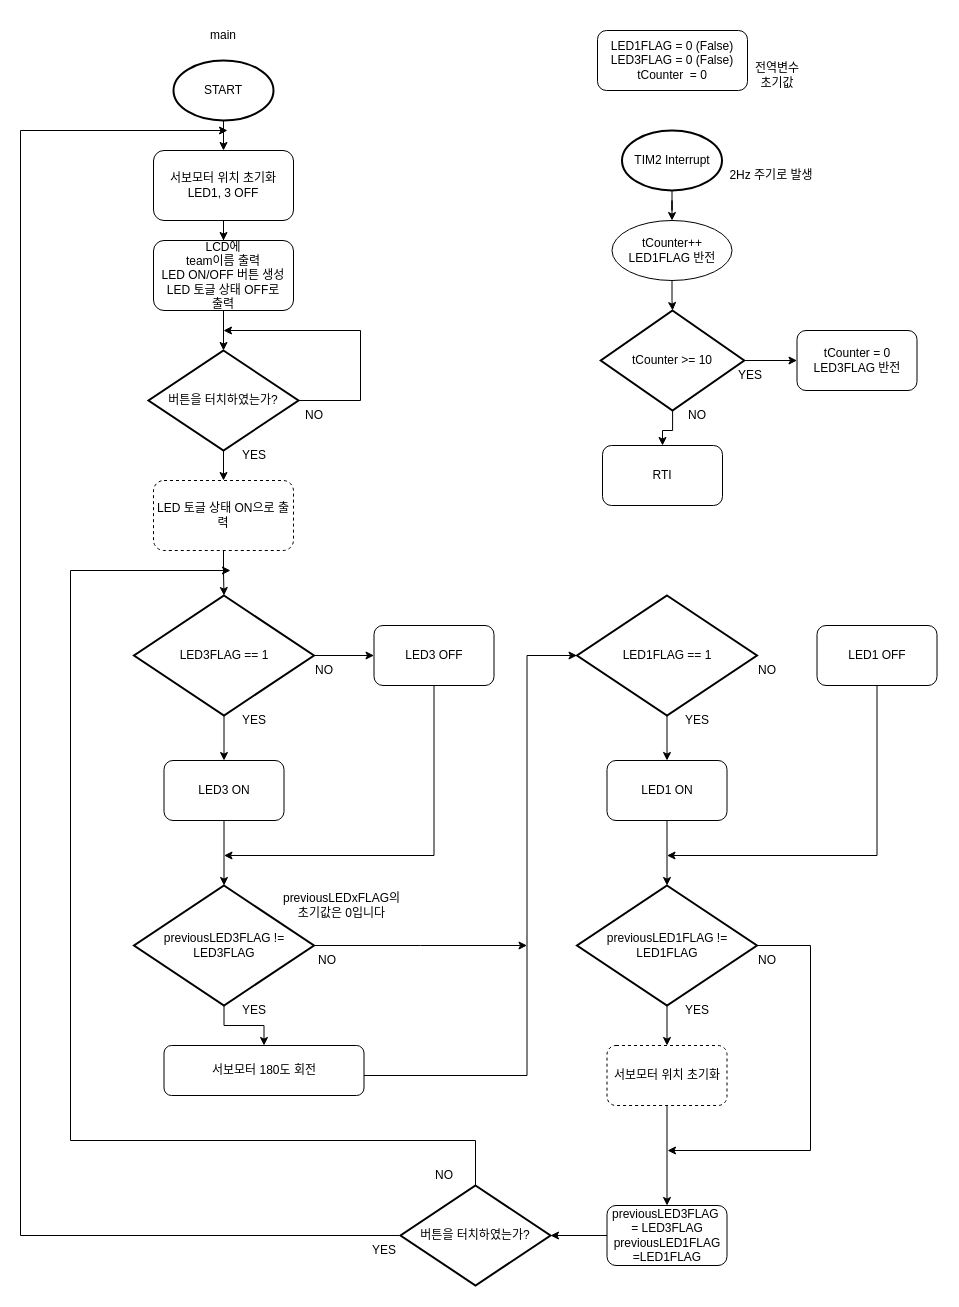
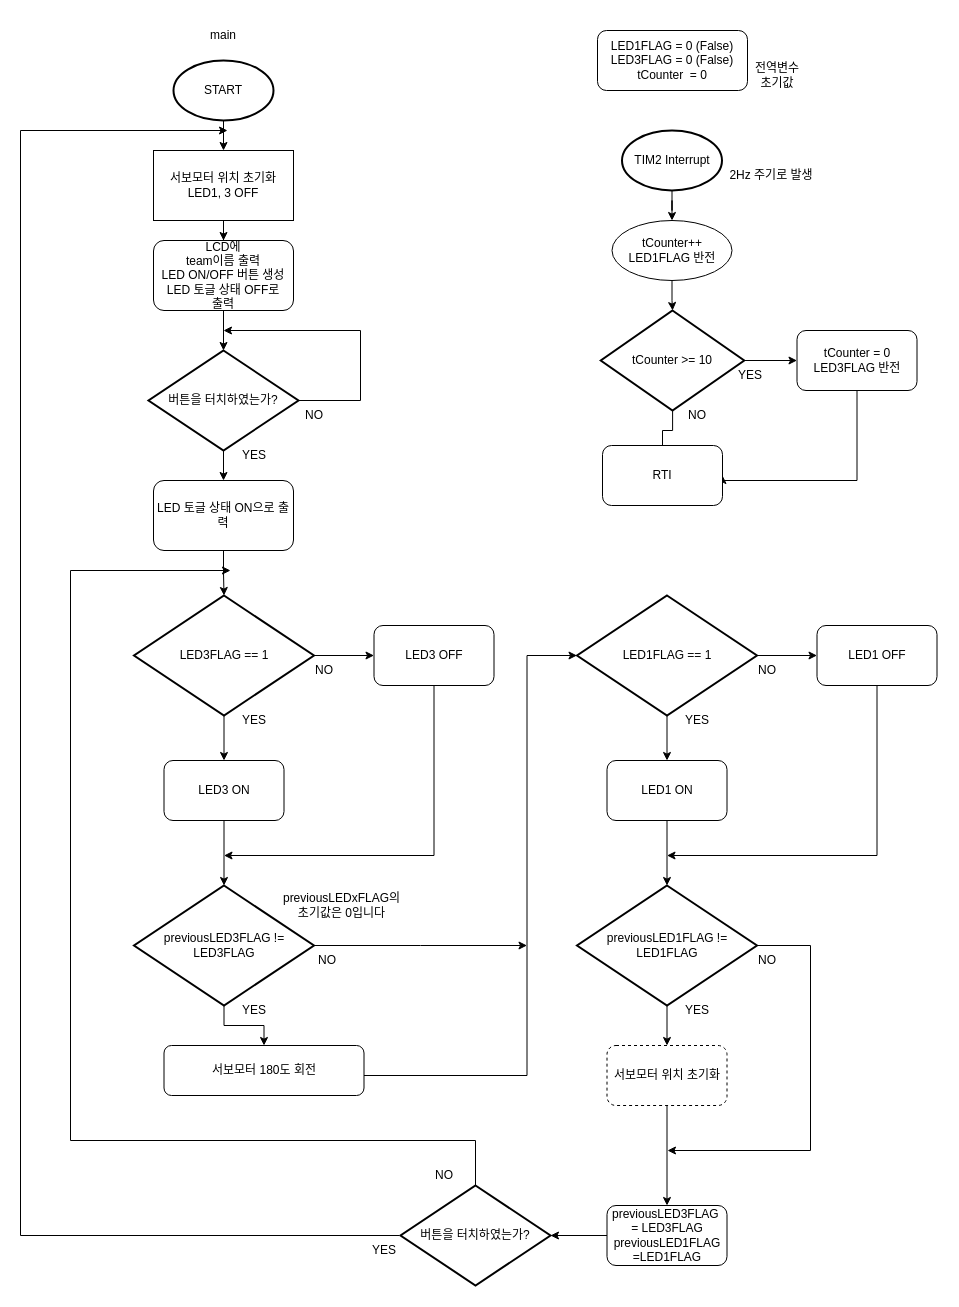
  <mxCell id="0" />
  <mxCell id="1" parent="0" />
  <mxCell id="2" style="edgeStyle=orthogonalEdgeStyle;rounded=0;orthogonalLoop=1;jettySize=auto;html=1;" parent="1" source="3" target="5" edge="1"><mxGeometry relative="1" as="geometry" /></mxCell>
  <mxCell id="3" value="START" style="strokeWidth=2;html=1;shape=mxgraph.flowchart.start_1;whiteSpace=wrap;" parent="1" vertex="1"><mxGeometry x="173" y="60" width="100" height="60" as="geometry" /></mxCell>
  <mxCell id="4" style="edgeStyle=orthogonalEdgeStyle;rounded=0;orthogonalLoop=1;jettySize=auto;html=1;" parent="1" source="5" target="24" edge="1"><mxGeometry relative="1" as="geometry" /></mxCell>
- <mxCell id="5" value="서보모터 위치 초기화&lt;br&gt;LED1, 3 OFF" style="rounded=1;whiteSpace=wrap;html=1;" parent="1" vertex="1"><mxGeometry x="153" y="150" width="140" height="70" as="geometry" /></mxCell>
+ <mxCell id="5" value="서보모터 위치 초기화&lt;br&gt;LED1, 3 OFF" style="whiteSpace=wrap;html=1;rounded=0;" parent="1" vertex="1"><mxGeometry x="153" y="150" width="140" height="70" as="geometry" /></mxCell>
  <mxCell id="6" style="edgeStyle=orthogonalEdgeStyle;rounded=0;orthogonalLoop=1;jettySize=auto;html=1;" parent="1" source="8" target="46" edge="1"><mxGeometry relative="1" as="geometry" /></mxCell>
  <mxCell id="7" style="edgeStyle=orthogonalEdgeStyle;rounded=0;orthogonalLoop=1;jettySize=auto;html=1;" parent="1" source="8" edge="1"><mxGeometry relative="1" as="geometry"><mxPoint x="223" y="330" as="targetPoint" /><Array as="points"><mxPoint x="360" y="400" /></Array></mxGeometry></mxCell>
  <mxCell id="8" value="버튼을 터치하였는가?" style="strokeWidth=2;html=1;shape=mxgraph.flowchart.decision;whiteSpace=wrap;" parent="1" vertex="1"><mxGeometry x="148" y="350" width="150" height="100" as="geometry" /></mxCell>
  <mxCell id="9" style="edgeStyle=orthogonalEdgeStyle;rounded=0;orthogonalLoop=1;jettySize=auto;html=1;entryX=0;entryY=0.5;entryDx=0;entryDy=0;" parent="1" source="11" target="15" edge="1"><mxGeometry relative="1" as="geometry" /></mxCell>
  <mxCell id="10" style="edgeStyle=orthogonalEdgeStyle;rounded=0;orthogonalLoop=1;jettySize=auto;html=1;" parent="1" source="11" target="13" edge="1"><mxGeometry relative="1" as="geometry" /></mxCell>
  <mxCell id="11" value="LED3FLAG == 1" style="strokeWidth=2;html=1;shape=mxgraph.flowchart.decision;whiteSpace=wrap;" parent="1" vertex="1"><mxGeometry x="133.5" y="595" width="180" height="120" as="geometry" /></mxCell>
  <mxCell id="12" style="edgeStyle=orthogonalEdgeStyle;rounded=0;orthogonalLoop=1;jettySize=auto;html=1;entryX=0.5;entryY=0;entryDx=0;entryDy=0;entryPerimeter=0;" parent="1" source="13" target="20" edge="1"><mxGeometry relative="1" as="geometry"><mxPoint x="223.5" y="865" as="targetPoint" /></mxGeometry></mxCell>
  <mxCell id="13" value="LED3 ON" style="rounded=1;whiteSpace=wrap;html=1;" parent="1" vertex="1"><mxGeometry x="163.5" y="760" width="120" height="60" as="geometry" /></mxCell>
  <mxCell id="14" style="edgeStyle=orthogonalEdgeStyle;rounded=0;orthogonalLoop=1;jettySize=auto;html=1;" parent="1" source="15" edge="1"><mxGeometry relative="1" as="geometry"><mxPoint x="223.5" y="855" as="targetPoint" /><Array as="points"><mxPoint x="433.5" y="855" /><mxPoint x="223.5" y="855" /></Array></mxGeometry></mxCell>
  <mxCell id="15" value="LED3 OFF&lt;br&gt;" style="rounded=1;whiteSpace=wrap;html=1;" parent="1" vertex="1"><mxGeometry x="373.5" y="625" width="120" height="60" as="geometry" /></mxCell>
  <mxCell id="16" style="edgeStyle=orthogonalEdgeStyle;rounded=0;orthogonalLoop=1;jettySize=auto;html=1;entryX=0;entryY=0.5;entryDx=0;entryDy=0;entryPerimeter=0;" parent="1" source="17" target="29" edge="1"><mxGeometry relative="1" as="geometry"><mxPoint x="516.5" y="655" as="targetPoint" /><Array as="points"><mxPoint x="526.5" y="1075" /><mxPoint x="526.5" y="655" /></Array></mxGeometry></mxCell>
  <mxCell id="17" value="서보모터 180도 회전" style="rounded=1;whiteSpace=wrap;html=1;" parent="1" vertex="1"><mxGeometry x="163.5" y="1045" width="200" height="50" as="geometry" /></mxCell>
  <mxCell id="18" style="edgeStyle=orthogonalEdgeStyle;rounded=0;orthogonalLoop=1;jettySize=auto;html=1;entryX=0.5;entryY=0;entryDx=0;entryDy=0;" parent="1" source="20" target="17" edge="1"><mxGeometry relative="1" as="geometry" /></mxCell>
  <mxCell id="19" style="edgeStyle=orthogonalEdgeStyle;rounded=0;orthogonalLoop=1;jettySize=auto;html=1;" parent="1" source="20" edge="1"><mxGeometry relative="1" as="geometry"><mxPoint x="526.5" y="945" as="targetPoint" /></mxGeometry></mxCell>
  <mxCell id="20" value="previousLED3FLAG != LED3FLAG" style="strokeWidth=2;html=1;shape=mxgraph.flowchart.decision;whiteSpace=wrap;" parent="1" vertex="1"><mxGeometry x="133.5" y="885" width="180" height="120" as="geometry" /></mxCell>
  <mxCell id="21" value="YES" style="text;html=1;strokeColor=none;fillColor=none;align=center;verticalAlign=middle;whiteSpace=wrap;rounded=0;" parent="1" vertex="1"><mxGeometry x="223.5" y="705" width="60" height="30" as="geometry" /></mxCell>
  <mxCell id="22" value="YES" style="text;html=1;strokeColor=none;fillColor=none;align=center;verticalAlign=middle;whiteSpace=wrap;rounded=0;" parent="1" vertex="1"><mxGeometry x="223.5" y="995" width="60" height="30" as="geometry" /></mxCell>
  <mxCell id="23" style="edgeStyle=orthogonalEdgeStyle;rounded=0;orthogonalLoop=1;jettySize=auto;html=1;entryX=0.5;entryY=0;entryDx=0;entryDy=0;entryPerimeter=0;" parent="1" source="24" target="8" edge="1"><mxGeometry relative="1" as="geometry" /></mxCell>
  <mxCell id="24" value="LCD에&lt;br&gt;team이름 출력&lt;span&gt;&lt;br&gt;LED ON/OFF 버튼 생성&lt;br&gt;&lt;/span&gt;LED 토글 상태 OFF로&lt;br&gt;출력&lt;span&gt;&lt;br&gt;&lt;/span&gt;" style="rounded=1;whiteSpace=wrap;html=1;" parent="1" vertex="1"><mxGeometry x="153" y="240" width="140" height="70" as="geometry" /></mxCell>
  <mxCell id="25" value="NO" style="text;html=1;strokeColor=none;fillColor=none;align=center;verticalAlign=middle;whiteSpace=wrap;rounded=0;" parent="1" vertex="1"><mxGeometry x="293.5" y="655" width="60" height="30" as="geometry" /></mxCell>
  <mxCell id="26" value="NO" style="text;html=1;strokeColor=none;fillColor=none;align=center;verticalAlign=middle;whiteSpace=wrap;rounded=0;" parent="1" vertex="1"><mxGeometry x="296.5" y="945" width="60" height="30" as="geometry" /></mxCell>
+ <mxCell id="27" style="edgeStyle=orthogonalEdgeStyle;rounded=0;orthogonalLoop=1;jettySize=auto;html=1;entryX=0;entryY=0.5;entryDx=0;entryDy=0;" parent="1" source="29" target="33" edge="1"><mxGeometry relative="1" as="geometry" /></mxCell>
  <mxCell id="28" style="edgeStyle=orthogonalEdgeStyle;rounded=0;orthogonalLoop=1;jettySize=auto;html=1;" parent="1" source="29" target="31" edge="1"><mxGeometry relative="1" as="geometry" /></mxCell>
  <mxCell id="29" value="LED1FLAG == 1" style="strokeWidth=2;html=1;shape=mxgraph.flowchart.decision;whiteSpace=wrap;" parent="1" vertex="1"><mxGeometry x="576.5" y="595" width="180" height="120" as="geometry" /></mxCell>
  <mxCell id="30" style="edgeStyle=orthogonalEdgeStyle;rounded=0;orthogonalLoop=1;jettySize=auto;html=1;entryX=0.5;entryY=0;entryDx=0;entryDy=0;entryPerimeter=0;" parent="1" source="31" target="38" edge="1"><mxGeometry relative="1" as="geometry"><mxPoint x="666.5" y="865" as="targetPoint" /></mxGeometry></mxCell>
  <mxCell id="31" value="LED1 ON" style="rounded=1;whiteSpace=wrap;html=1;" parent="1" vertex="1"><mxGeometry x="606.5" y="760" width="120" height="60" as="geometry" /></mxCell>
  <mxCell id="32" style="edgeStyle=orthogonalEdgeStyle;rounded=0;orthogonalLoop=1;jettySize=auto;html=1;" parent="1" source="33" edge="1"><mxGeometry relative="1" as="geometry"><mxPoint x="666.5" y="855" as="targetPoint" /><Array as="points"><mxPoint x="876.5" y="855" /><mxPoint x="666.5" y="855" /></Array></mxGeometry></mxCell>
  <mxCell id="33" value="LED1 OFF" style="rounded=1;whiteSpace=wrap;html=1;" parent="1" vertex="1"><mxGeometry x="816.5" y="625" width="120" height="60" as="geometry" /></mxCell>
  <mxCell id="34" style="edgeStyle=orthogonalEdgeStyle;rounded=0;orthogonalLoop=1;jettySize=auto;html=1;entryX=0.5;entryY=0;entryDx=0;entryDy=0;" parent="1" source="35" target="44" edge="1"><mxGeometry relative="1" as="geometry"><mxPoint x="666.5" y="1145" as="targetPoint" /></mxGeometry></mxCell>
  <mxCell id="35" value="서보모터 위치 초기화" style="rounded=1;whiteSpace=wrap;html=1;dashed=1;" parent="1" vertex="1"><mxGeometry x="606.5" y="1045" width="120" height="60" as="geometry" /></mxCell>
  <mxCell id="36" style="edgeStyle=orthogonalEdgeStyle;rounded=0;orthogonalLoop=1;jettySize=auto;html=1;entryX=0.5;entryY=0;entryDx=0;entryDy=0;" parent="1" source="38" target="35" edge="1"><mxGeometry relative="1" as="geometry" /></mxCell>
  <mxCell id="37" style="edgeStyle=orthogonalEdgeStyle;rounded=0;orthogonalLoop=1;jettySize=auto;html=1;" parent="1" source="38" edge="1"><mxGeometry relative="1" as="geometry"><mxPoint x="667" y="1150" as="targetPoint" /><Array as="points"><mxPoint x="810" y="945" /><mxPoint x="810" y="1150" /><mxPoint x="667" y="1150" /></Array></mxGeometry></mxCell>
  <mxCell id="38" value="previousLED1FLAG != LED1FLAG" style="strokeWidth=2;html=1;shape=mxgraph.flowchart.decision;whiteSpace=wrap;" parent="1" vertex="1"><mxGeometry x="576.5" y="885" width="180" height="120" as="geometry" /></mxCell>
  <mxCell id="39" value="YES" style="text;html=1;strokeColor=none;fillColor=none;align=center;verticalAlign=middle;whiteSpace=wrap;rounded=0;" parent="1" vertex="1"><mxGeometry x="666.5" y="705" width="60" height="30" as="geometry" /></mxCell>
  <mxCell id="40" value="YES" style="text;html=1;strokeColor=none;fillColor=none;align=center;verticalAlign=middle;whiteSpace=wrap;rounded=0;" parent="1" vertex="1"><mxGeometry x="666.5" y="995" width="60" height="30" as="geometry" /></mxCell>
  <mxCell id="41" value="NO" style="text;html=1;strokeColor=none;fillColor=none;align=center;verticalAlign=middle;whiteSpace=wrap;rounded=0;" parent="1" vertex="1"><mxGeometry x="736.5" y="655" width="60" height="30" as="geometry" /></mxCell>
  <mxCell id="42" value="NO" style="text;html=1;strokeColor=none;fillColor=none;align=center;verticalAlign=middle;whiteSpace=wrap;rounded=0;" parent="1" vertex="1"><mxGeometry x="736.5" y="945" width="60" height="30" as="geometry" /></mxCell>
  <mxCell id="43" style="edgeStyle=orthogonalEdgeStyle;rounded=0;orthogonalLoop=1;jettySize=auto;html=1;entryX=1;entryY=0.5;entryDx=0;entryDy=0;entryPerimeter=0;" parent="1" source="44" target="49" edge="1"><mxGeometry relative="1" as="geometry"><mxPoint x="543.5" y="1235" as="targetPoint" /></mxGeometry></mxCell>
  <mxCell id="44" value="previousLED3FLAG&amp;nbsp; = LED3FLAG&lt;br&gt;previousLED1FLAG =LED1FLAG" style="rounded=1;whiteSpace=wrap;html=1;" parent="1" vertex="1"><mxGeometry x="606.5" y="1205" width="120" height="60" as="geometry" /></mxCell>
  <mxCell id="45" style="edgeStyle=orthogonalEdgeStyle;rounded=0;orthogonalLoop=1;jettySize=auto;html=1;" parent="1" source="46" target="11" edge="1"><mxGeometry relative="1" as="geometry" /></mxCell>
- <mxCell id="46" value="LED 토글 상태 ON으로 출력" style="rounded=1;whiteSpace=wrap;html=1;dashed=1;" parent="1" vertex="1"><mxGeometry x="153" y="480" width="140" height="70" as="geometry" /></mxCell>
+ <mxCell id="46" value="LED 토글 상태 ON으로 출력" style="rounded=1;whiteSpace=wrap;html=1;" parent="1" vertex="1"><mxGeometry x="153" y="480" width="140" height="70" as="geometry" /></mxCell>
  <mxCell id="47" style="edgeStyle=orthogonalEdgeStyle;rounded=0;orthogonalLoop=1;jettySize=auto;html=1;exitX=0.75;exitY=0;exitDx=0;exitDy=0;" parent="1" source="50" edge="1"><mxGeometry relative="1" as="geometry"><mxPoint x="227" y="130" as="targetPoint" /><mxPoint x="156.5" y="1235" as="sourcePoint" /><Array as="points"><mxPoint x="20" y="1235" /><mxPoint x="20" y="130" /></Array></mxGeometry></mxCell>
  <mxCell id="48" style="edgeStyle=orthogonalEdgeStyle;rounded=0;orthogonalLoop=1;jettySize=auto;html=1;exitX=0.5;exitY=0;exitDx=0;exitDy=0;exitPerimeter=0;" parent="1" source="49" edge="1"><mxGeometry relative="1" as="geometry"><mxPoint x="230" y="570" as="targetPoint" /><Array as="points"><mxPoint x="475" y="1140" /><mxPoint x="70" y="1140" /><mxPoint x="70" y="570" /></Array></mxGeometry></mxCell>
  <mxCell id="49" value="버튼을 터치하였는가?" style="strokeWidth=2;html=1;shape=mxgraph.flowchart.decision;whiteSpace=wrap;" parent="1" vertex="1"><mxGeometry x="400" y="1185" width="150" height="100" as="geometry" /></mxCell>
  <mxCell id="50" value="YES" style="text;html=1;strokeColor=none;fillColor=none;align=center;verticalAlign=middle;whiteSpace=wrap;rounded=0;" parent="1" vertex="1"><mxGeometry x="353.5" y="1235" width="60" height="30" as="geometry" /></mxCell>
  <mxCell id="51" value="NO" style="text;html=1;strokeColor=none;fillColor=none;align=center;verticalAlign=middle;whiteSpace=wrap;rounded=0;" parent="1" vertex="1"><mxGeometry x="413.5" y="1160" width="60" height="30" as="geometry" /></mxCell>
  <mxCell id="52" value="YES" style="text;html=1;strokeColor=none;fillColor=none;align=center;verticalAlign=middle;whiteSpace=wrap;rounded=0;" parent="1" vertex="1"><mxGeometry x="223.5" y="440" width="60" height="30" as="geometry" /></mxCell>
  <mxCell id="53" value="NO" style="text;html=1;strokeColor=none;fillColor=none;align=center;verticalAlign=middle;whiteSpace=wrap;rounded=0;" parent="1" vertex="1"><mxGeometry x="283.5" y="400" width="60" height="30" as="geometry" /></mxCell>
  <mxCell id="54" value="LED1FLAG = 0 (False)&lt;br&gt;LED3FLAG = 0 (False)&lt;br&gt;tCounter&amp;nbsp; = 0" style="rounded=1;whiteSpace=wrap;html=1;" parent="1" vertex="1"><mxGeometry x="597" y="30" width="150" height="60" as="geometry" /></mxCell>
  <mxCell id="55" style="edgeStyle=orthogonalEdgeStyle;rounded=0;orthogonalLoop=1;jettySize=auto;html=1;entryX=0.5;entryY=0;entryDx=0;entryDy=0;" parent="1" source="56" target="58" edge="1"><mxGeometry relative="1" as="geometry" /></mxCell>
  <mxCell id="56" value="TIM2 Interrupt" style="strokeWidth=2;html=1;shape=mxgraph.flowchart.start_1;whiteSpace=wrap;" parent="1" vertex="1"><mxGeometry x="621.5" y="130" width="100" height="60" as="geometry" /></mxCell>
  <mxCell id="57" style="edgeStyle=orthogonalEdgeStyle;rounded=0;orthogonalLoop=1;jettySize=auto;html=1;" parent="1" source="58" target="61" edge="1"><mxGeometry relative="1" as="geometry" /></mxCell>
  <mxCell id="58" value="tCounter++&lt;br&gt;LED1FLAG 반전" style="ellipse;whiteSpace=wrap;html=1;" parent="1" vertex="1"><mxGeometry x="611.5" y="220" width="120" height="60" as="geometry" /></mxCell>
- <mxCell id="59" style="edgeStyle=orthogonalEdgeStyle;rounded=0;orthogonalLoop=1;jettySize=auto;html=1;" parent="1" source="61" target="66" edge="1"><mxGeometry relative="1" as="geometry" /></mxCell>
+ <mxCell id="59" style="edgeStyle=orthogonalEdgeStyle;rounded=0;orthogonalLoop=1;jettySize=auto;html=1;endArrow=none;" parent="1" source="61" target="66" edge="1"><mxGeometry relative="1" as="geometry" /></mxCell>
  <mxCell id="60" style="edgeStyle=orthogonalEdgeStyle;rounded=0;orthogonalLoop=1;jettySize=auto;html=1;entryX=0;entryY=0.5;entryDx=0;entryDy=0;" parent="1" source="61" target="63" edge="1"><mxGeometry relative="1" as="geometry" /></mxCell>
  <mxCell id="61" value="tCounter &amp;gt;= 10" style="strokeWidth=2;html=1;shape=mxgraph.flowchart.decision;whiteSpace=wrap;" parent="1" vertex="1"><mxGeometry x="600.25" y="310" width="143.5" height="100" as="geometry" /></mxCell>
+ <mxCell id="62" style="edgeStyle=orthogonalEdgeStyle;rounded=0;orthogonalLoop=1;jettySize=auto;html=1;entryX=1;entryY=0.5;entryDx=0;entryDy=0;" parent="1" source="63" target="66" edge="1"><mxGeometry relative="1" as="geometry"><mxPoint x="856.5" y="480" as="targetPoint" /><Array as="points"><mxPoint x="857" y="480" /></Array></mxGeometry></mxCell>
  <mxCell id="63" value="tCounter = 0&lt;br&gt;LED3FLAG 반전" style="rounded=1;whiteSpace=wrap;html=1;" parent="1" vertex="1"><mxGeometry x="796.5" y="330" width="120" height="60" as="geometry" /></mxCell>
  <mxCell id="64" value="전역변수 초기값" style="text;html=1;strokeColor=none;fillColor=none;align=center;verticalAlign=middle;whiteSpace=wrap;rounded=0;" parent="1" vertex="1"><mxGeometry x="747" y="60" width="60" height="30" as="geometry" /></mxCell>
  <mxCell id="65" value="main" style="text;html=1;strokeColor=none;fillColor=none;align=center;verticalAlign=middle;whiteSpace=wrap;rounded=0;" parent="1" vertex="1"><mxGeometry x="193" y="20" width="60" height="30" as="geometry" /></mxCell>
  <mxCell id="66" value="RTI" style="rounded=1;whiteSpace=wrap;html=1;" parent="1" vertex="1"><mxGeometry x="602" y="445" width="120" height="60" as="geometry" /></mxCell>
  <mxCell id="67" value="YES" style="text;html=1;strokeColor=none;fillColor=none;align=center;verticalAlign=middle;whiteSpace=wrap;rounded=0;" parent="1" vertex="1"><mxGeometry x="720" y="360" width="60" height="30" as="geometry" /></mxCell>
  <mxCell id="68" value="NO" style="text;html=1;strokeColor=none;fillColor=none;align=center;verticalAlign=middle;whiteSpace=wrap;rounded=0;" parent="1" vertex="1"><mxGeometry x="666.5" y="400" width="60" height="30" as="geometry" /></mxCell>
  <mxCell id="69" value="2Hz 주기로 발생" style="text;html=1;strokeColor=none;fillColor=none;align=center;verticalAlign=middle;whiteSpace=wrap;rounded=0;" parent="1" vertex="1"><mxGeometry x="721.5" y="160" width="98" height="30" as="geometry" /></mxCell>
  <mxCell id="70" value="previousLEDxFLAG의 &lt;br&gt;초기값은 0입니다" style="text;html=1;strokeColor=none;fillColor=none;align=center;verticalAlign=middle;whiteSpace=wrap;rounded=0;" parent="1" vertex="1"><mxGeometry x="260" y="890" width="163" height="30" as="geometry" /></mxCell>
